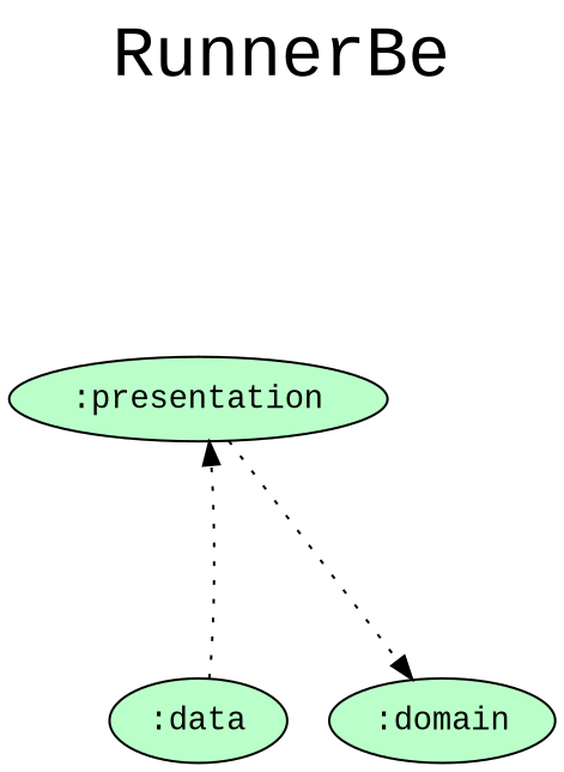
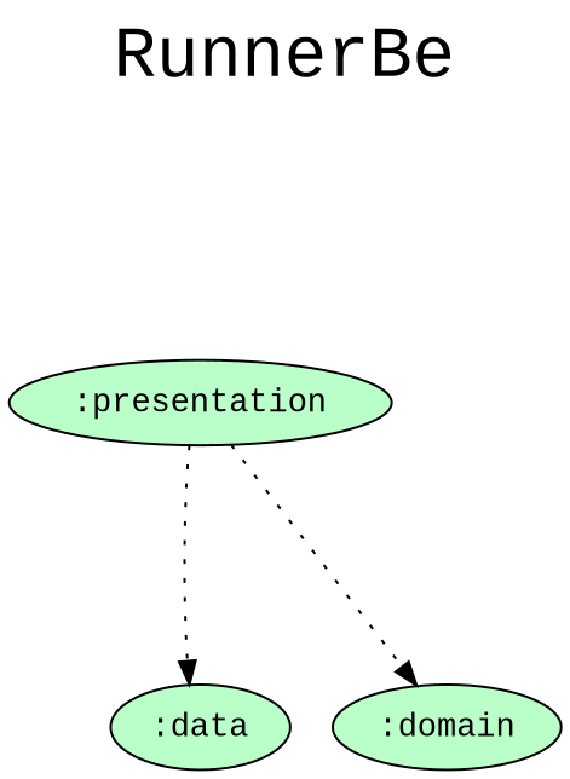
  digraph {
    fontname="Liberation Mono"
    fontsize=30
    label="RunnerBe\n "
    labelloc=t
    rankdir=TB
    ranksep=1.4
    node [fillcolor="#baffc9" fontname="Liberation Mono" style=filled]
    edge [fontname="Liberation Mono" style=dotted]
    ":presentation"
    ":data"
    ":domain"
    subgraph sub_1 {
      rank=same
    }
-   ":data" -> ":presentation"
+   ":presentation" -> ":data"
    ":presentation" -> ":domain"
  }
